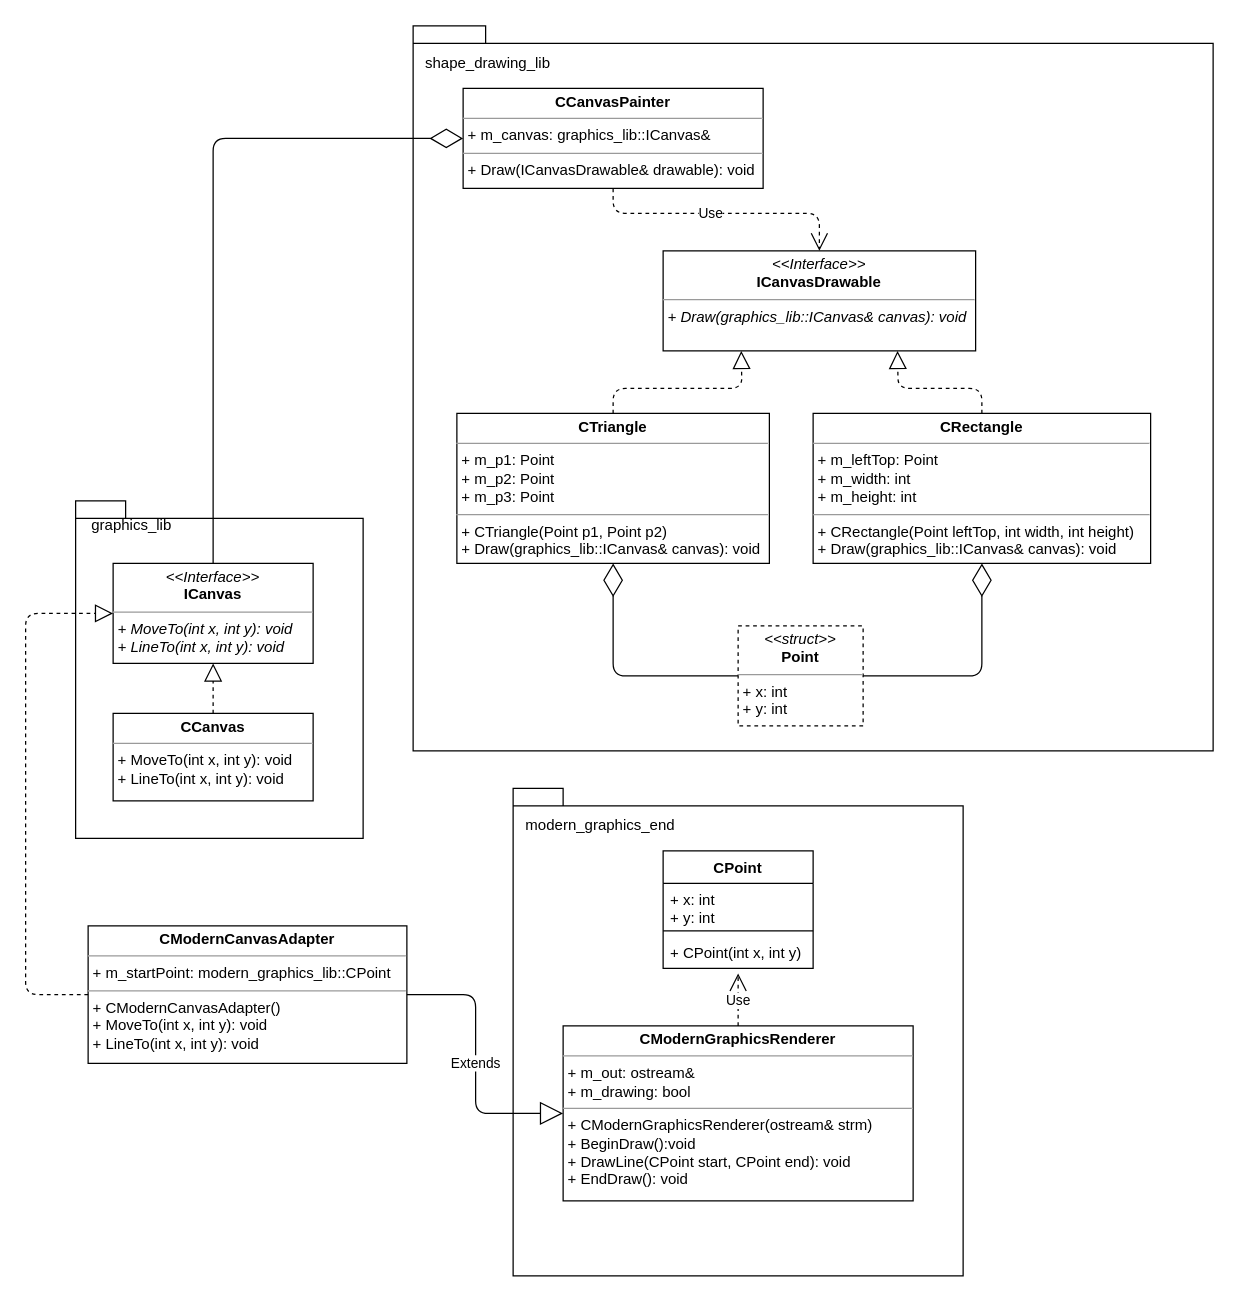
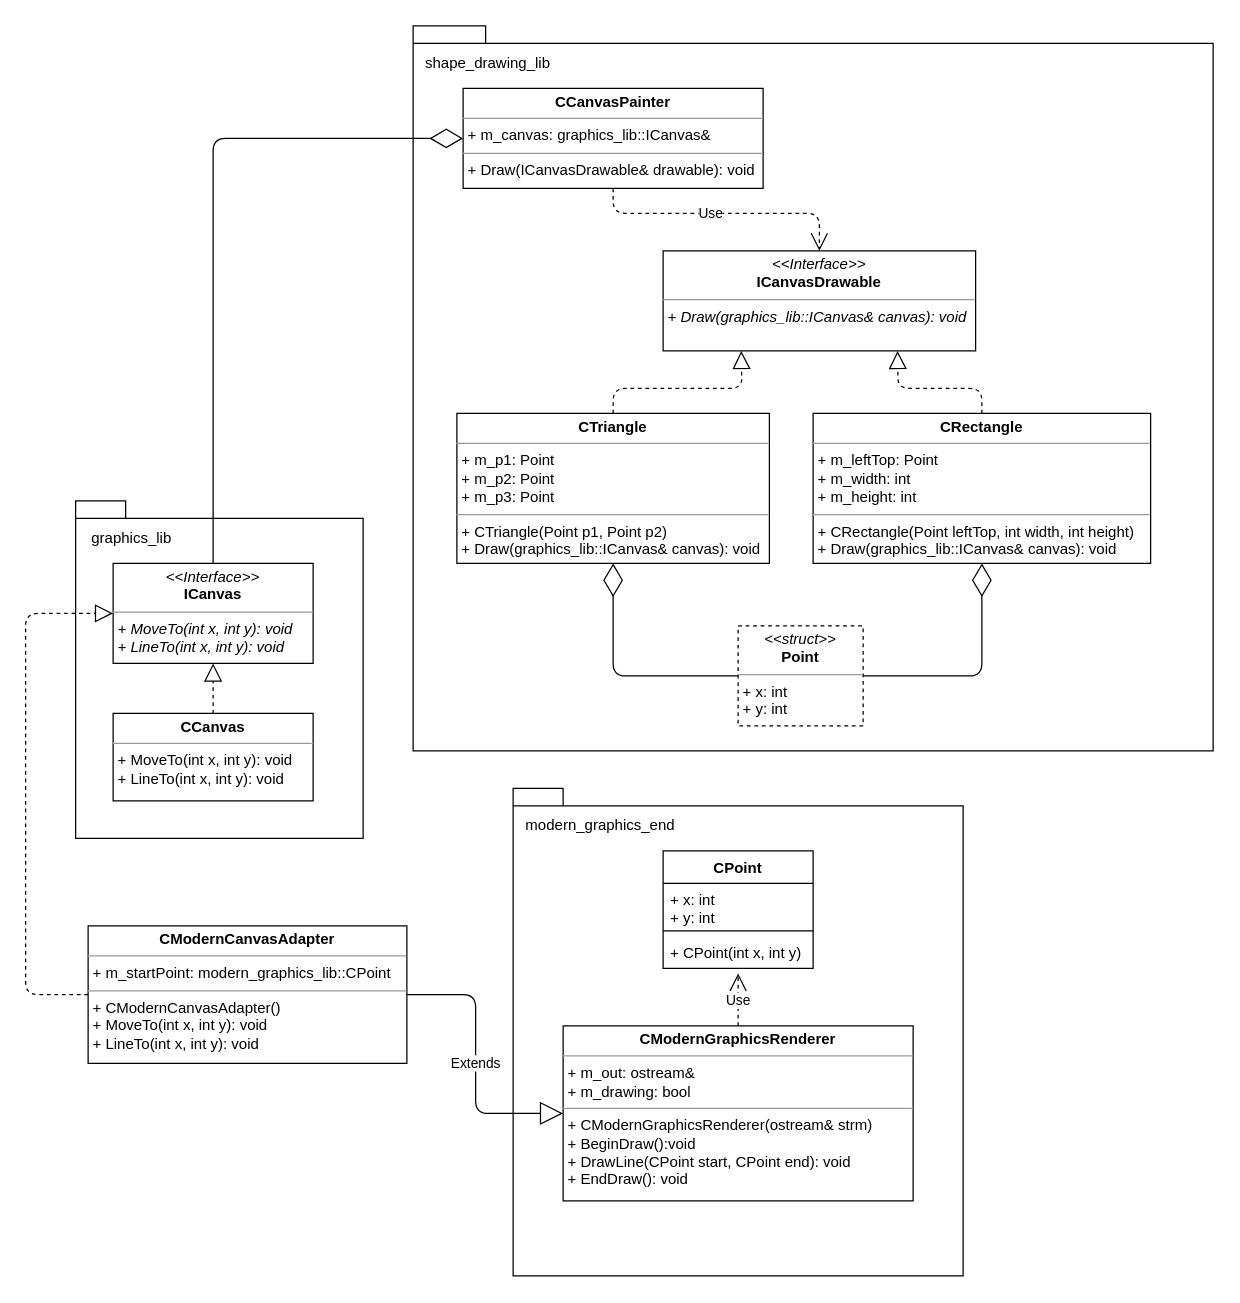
  <mxCell id="0" />
  <mxCell id="1" parent="0" />
  <mxCell id="2" value="&lt;p style=&quot;margin: 0px ; margin-top: 4px ; text-align: center&quot;&gt;&lt;i&gt;&amp;lt;&amp;lt;Interface&amp;gt;&amp;gt;&lt;/i&gt;&lt;br&gt;&lt;b&gt;ICanvas&lt;/b&gt;&lt;/p&gt;&lt;hr size=&quot;1&quot;&gt;&lt;p style=&quot;margin: 0px ; margin-left: 4px&quot;&gt;&lt;i&gt;+ MoveTo(int x, int y): void&lt;/i&gt;&lt;br&gt;&lt;i&gt;+ LineTo(int x, int y): void&lt;/i&gt;&lt;/p&gt;" style="verticalAlign=top;align=left;overflow=fill;fontSize=12;fontFamily=Helvetica;html=1;" vertex="1" parent="1"><mxGeometry x="90" y="450" width="160" height="80" as="geometry" /></mxCell>
  <mxCell id="3" value="&lt;p style=&quot;margin: 0px ; margin-top: 4px ; text-align: center&quot;&gt;&lt;b&gt;CCanvas&lt;/b&gt;&lt;/p&gt;&lt;hr size=&quot;1&quot;&gt;&lt;p style=&quot;margin: 0px ; margin-left: 4px&quot;&gt;&lt;span&gt;+ MoveTo(int x, int y): void&lt;/span&gt;&lt;/p&gt;&lt;p style=&quot;margin: 0px ; margin-left: 4px&quot;&gt;&lt;span&gt;+ LineTo(int x, int y): void&lt;/span&gt;&lt;/p&gt;" style="verticalAlign=top;align=left;overflow=fill;fontSize=12;fontFamily=Helvetica;html=1;" vertex="1" parent="1"><mxGeometry x="90" y="570" width="160" height="70" as="geometry" /></mxCell>
  <mxCell id="4" style="edgeStyle=orthogonalEdgeStyle;rounded=0;orthogonalLoop=1;jettySize=auto;html=1;exitX=0.5;exitY=1;exitDx=0;exitDy=0;" edge="1" parent="1" source="3" target="3"><mxGeometry relative="1" as="geometry" /></mxCell>
  <mxCell id="5" value="" style="endArrow=block;dashed=1;endFill=0;endSize=12;html=1;entryX=0.5;entryY=1;entryDx=0;entryDy=0;exitX=0.5;exitY=0;exitDx=0;exitDy=0;" edge="1" parent="1" source="3" target="2"><mxGeometry width="160" relative="1" as="geometry"><mxPoint x="90" y="680" as="sourcePoint" /><mxPoint x="250" y="680" as="targetPoint" /></mxGeometry></mxCell>
  <mxCell id="6" value="CPoint" style="swimlane;fontStyle=1;align=center;verticalAlign=top;childLayout=stackLayout;horizontal=1;startSize=26;horizontalStack=0;resizeParent=1;resizeParentMax=0;resizeLast=0;collapsible=1;marginBottom=0;" vertex="1" parent="1"><mxGeometry x="530" y="680" width="120" height="94" as="geometry" /></mxCell>
  <mxCell id="7" value="+ x: int&#10;+ y: int" style="text;strokeColor=none;fillColor=none;align=left;verticalAlign=top;spacingLeft=4;spacingRight=4;overflow=hidden;rotatable=0;points=[[0,0.5],[1,0.5]];portConstraint=eastwest;" vertex="1" parent="6"><mxGeometry y="26" width="120" height="34" as="geometry" /></mxCell>
  <mxCell id="8" value="" style="line;strokeWidth=1;fillColor=none;align=left;verticalAlign=middle;spacingTop=-1;spacingLeft=3;spacingRight=3;rotatable=0;labelPosition=right;points=[];portConstraint=eastwest;" vertex="1" parent="6"><mxGeometry y="60" width="120" height="8" as="geometry" /></mxCell>
  <mxCell id="9" value="+ CPoint(int x, int y)" style="text;strokeColor=none;fillColor=none;align=left;verticalAlign=top;spacingLeft=4;spacingRight=4;overflow=hidden;rotatable=0;points=[[0,0.5],[1,0.5]];portConstraint=eastwest;" vertex="1" parent="6"><mxGeometry y="68" width="120" height="26" as="geometry" /></mxCell>
  <mxCell id="10" value="&lt;p style=&quot;margin: 0px ; margin-top: 4px ; text-align: center&quot;&gt;&lt;b&gt;CModernGraphicsRenderer&lt;/b&gt;&lt;/p&gt;&lt;hr size=&quot;1&quot;&gt;&lt;p style=&quot;margin: 0px ; margin-left: 4px&quot;&gt;+ m_out: ostream&amp;amp;&lt;/p&gt;&lt;p style=&quot;margin: 0px ; margin-left: 4px&quot;&gt;+ m_drawing: bool&lt;/p&gt;&lt;hr size=&quot;1&quot;&gt;&lt;p style=&quot;margin: 0px ; margin-left: 4px&quot;&gt;+ CModernGraphicsRenderer(ostream&amp;amp; strm)&lt;/p&gt;&lt;p style=&quot;margin: 0px ; margin-left: 4px&quot;&gt;+ BeginDraw():void&lt;/p&gt;&lt;p style=&quot;margin: 0px ; margin-left: 4px&quot;&gt;+ DrawLine(CPoint start, CPoint end): void&lt;/p&gt;&lt;p style=&quot;margin: 0px ; margin-left: 4px&quot;&gt;+ EndDraw(): void&lt;/p&gt;" style="verticalAlign=top;align=left;overflow=fill;fontSize=12;fontFamily=Helvetica;html=1;" vertex="1" parent="1"><mxGeometry x="450" y="820" width="280" height="140" as="geometry" /></mxCell>
  <mxCell id="11" value="Use" style="endArrow=open;endSize=12;dashed=1;html=1;exitX=0.5;exitY=0;exitDx=0;exitDy=0;entryX=0.5;entryY=1.154;entryDx=0;entryDy=0;entryPerimeter=0;" edge="1" parent="1" source="10" target="9"><mxGeometry x="-0.048" width="160" relative="1" as="geometry"><mxPoint x="320" y="805" as="sourcePoint" /><mxPoint x="340" y="731" as="targetPoint" /><mxPoint as="offset" /></mxGeometry></mxCell>
  <mxCell id="12" value="&lt;p style=&quot;margin: 0px ; margin-top: 4px ; text-align: center&quot;&gt;&lt;b&gt;CCanvasPainter&lt;/b&gt;&lt;/p&gt;&lt;hr size=&quot;1&quot;&gt;&lt;p style=&quot;margin: 0px ; margin-left: 4px&quot;&gt;+ m_canvas: graphics_lib::ICanvas&amp;amp;&lt;/p&gt;&lt;hr size=&quot;1&quot;&gt;&lt;p style=&quot;margin: 0px ; margin-left: 4px&quot;&gt;+ Draw(ICanvasDrawable&amp;amp; drawable): void&lt;/p&gt;&lt;p style=&quot;margin: 0px ; margin-left: 4px&quot;&gt;&lt;br&gt;&lt;/p&gt;" style="verticalAlign=top;align=left;overflow=fill;fontSize=12;fontFamily=Helvetica;html=1;" vertex="1" parent="1"><mxGeometry x="370" y="70" width="240" height="80" as="geometry" /></mxCell>
  <mxCell id="13" value="&lt;p style=&quot;margin: 0px ; margin-top: 4px ; text-align: center&quot;&gt;&lt;i&gt;&amp;lt;&amp;lt;Interface&amp;gt;&amp;gt;&lt;/i&gt;&lt;br&gt;&lt;b&gt;ICanvasDrawable&lt;/b&gt;&lt;/p&gt;&lt;hr size=&quot;1&quot;&gt;&lt;p style=&quot;margin: 0px ; margin-left: 4px&quot;&gt;&lt;i&gt;+ Draw(graphics_lib::ICanvas&amp;amp; canvas): void&lt;/i&gt;&lt;/p&gt;" style="verticalAlign=top;align=left;overflow=fill;fontSize=12;fontFamily=Helvetica;html=1;" vertex="1" parent="1"><mxGeometry x="530" y="200" width="250" height="80" as="geometry" /></mxCell>
  <mxCell id="14" value="Use" style="endArrow=open;endSize=12;dashed=1;html=1;entryX=0.5;entryY=0;entryDx=0;entryDy=0;exitX=0.5;exitY=1;exitDx=0;exitDy=0;" edge="1" parent="1" source="12" target="13"><mxGeometry x="-0.091" width="160" relative="1" as="geometry"><mxPoint x="450" y="155" as="sourcePoint" /><mxPoint x="450" y="210" as="targetPoint" /><Array as="points"><mxPoint x="490" y="170" /><mxPoint x="655" y="170" /></Array><mxPoint as="offset" /></mxGeometry></mxCell>
  <mxCell id="15" value="&lt;p style=&quot;margin: 0px ; margin-top: 4px ; text-align: center&quot;&gt;&lt;b&gt;CTriangle&lt;/b&gt;&lt;/p&gt;&lt;hr size=&quot;1&quot;&gt;&lt;p style=&quot;margin: 0px ; margin-left: 4px&quot;&gt;+ m_p1: Point&lt;/p&gt;&lt;p style=&quot;margin: 0px ; margin-left: 4px&quot;&gt;+ m_p2: Point&lt;br&gt;&lt;/p&gt;&lt;p style=&quot;margin: 0px ; margin-left: 4px&quot;&gt;+ m_p3: Point&lt;br&gt;&lt;/p&gt;&lt;hr size=&quot;1&quot;&gt;&lt;p style=&quot;margin: 0px ; margin-left: 4px&quot;&gt;+ CTriangle(Point p1, Point p2)&lt;/p&gt;&lt;p style=&quot;margin: 0px ; margin-left: 4px&quot;&gt;+ Draw(graphics_lib::ICanvas&amp;amp; canvas): void&lt;/p&gt;" style="verticalAlign=top;align=left;overflow=fill;fontSize=12;fontFamily=Helvetica;html=1;" vertex="1" parent="1"><mxGeometry x="365" y="330" width="250" height="120" as="geometry" /></mxCell>
  <mxCell id="16" value="" style="endArrow=block;dashed=1;endFill=0;endSize=12;html=1;exitX=0.5;exitY=0;exitDx=0;exitDy=0;entryX=0.25;entryY=1;entryDx=0;entryDy=0;" edge="1" parent="1" source="15" target="13"><mxGeometry width="160" relative="1" as="geometry"><mxPoint x="90" y="890" as="sourcePoint" /><mxPoint x="250" y="890" as="targetPoint" /><Array as="points"><mxPoint x="490" y="310" /><mxPoint x="593" y="310" /></Array></mxGeometry></mxCell>
  <mxCell id="17" value="&lt;p style=&quot;margin: 0px ; margin-top: 4px ; text-align: center&quot;&gt;&lt;b&gt;CRectangle&lt;/b&gt;&lt;/p&gt;&lt;hr size=&quot;1&quot;&gt;&lt;p style=&quot;margin: 0px ; margin-left: 4px&quot;&gt;+ m_leftTop: Point&lt;/p&gt;&lt;p style=&quot;margin: 0px ; margin-left: 4px&quot;&gt;+ m_width: int&lt;/p&gt;&lt;p style=&quot;margin: 0px ; margin-left: 4px&quot;&gt;+ m_height: int&lt;/p&gt;&lt;hr size=&quot;1&quot;&gt;&lt;p style=&quot;margin: 0px ; margin-left: 4px&quot;&gt;+ CRectangle(Point leftTop, int width, int height&lt;span&gt;)&lt;/span&gt;&lt;/p&gt;&lt;p style=&quot;margin: 0px ; margin-left: 4px&quot;&gt;+ Draw(graphics_lib::ICanvas&amp;amp; canvas): void&lt;span&gt;&lt;br&gt;&lt;/span&gt;&lt;/p&gt;" style="verticalAlign=top;align=left;overflow=fill;fontSize=12;fontFamily=Helvetica;html=1;" vertex="1" parent="1"><mxGeometry x="650" y="330" width="270" height="120" as="geometry" /></mxCell>
  <mxCell id="18" value="" style="endArrow=block;dashed=1;endFill=0;endSize=12;html=1;entryX=0.75;entryY=1;entryDx=0;entryDy=0;exitX=0.5;exitY=0;exitDx=0;exitDy=0;" edge="1" parent="1" source="17" target="13"><mxGeometry width="160" relative="1" as="geometry"><mxPoint x="90" y="890" as="sourcePoint" /><mxPoint x="250" y="890" as="targetPoint" /><Array as="points"><mxPoint x="785" y="310" /><mxPoint x="718" y="310" /></Array></mxGeometry></mxCell>
  <mxCell id="19" value="&lt;p style=&quot;margin: 0px ; margin-top: 4px ; text-align: center&quot;&gt;&lt;i&gt;&amp;lt;&amp;lt;struct&amp;gt;&amp;gt;&lt;/i&gt;&lt;br&gt;&lt;b&gt;Point&lt;/b&gt;&lt;/p&gt;&lt;hr size=&quot;1&quot;&gt;&lt;p style=&quot;margin: 0px ; margin-left: 4px&quot;&gt;+ x: int&lt;br&gt;+ y: int&lt;/p&gt;&lt;p style=&quot;margin: 0px ; margin-left: 4px&quot;&gt;&lt;br&gt;&lt;/p&gt;" style="verticalAlign=top;align=left;overflow=fill;fontSize=12;fontFamily=Helvetica;html=1;dashed=1;" vertex="1" parent="1"><mxGeometry x="590" y="500" width="100" height="80" as="geometry" /></mxCell>
  <mxCell id="20" value="" style="shape=folder;fontStyle=1;spacingTop=10;tabWidth=40;tabHeight=14;tabPosition=left;html=1;fillColor=none;" vertex="1" parent="1"><mxGeometry x="60" y="400" width="230" height="270" as="geometry" /></mxCell>
- <mxCell id="21" value="graphics_lib" style="text;html=1;strokeColor=none;fillColor=none;align=center;verticalAlign=middle;whiteSpace=wrap;rounded=0;" vertex="1" parent="1"><mxGeometry x="70" y="410" width="70" height="20" as="geometry" /></mxCell>
+ <mxCell id="21" value="graphics_lib" style="text;html=1;strokeColor=none;fillColor=none;align=center;verticalAlign=middle;whiteSpace=wrap;rounded=0;" vertex="1" parent="1"><mxGeometry x="70" y="420" width="70" height="20" as="geometry" /></mxCell>
  <mxCell id="22" value="" style="shape=folder;fontStyle=1;spacingTop=10;tabWidth=40;tabHeight=14;tabPosition=left;html=1;fillColor=none;" vertex="1" parent="1"><mxGeometry x="330" y="20" width="640" height="580" as="geometry" /></mxCell>
  <mxCell id="23" value="shape_drawing_lib" style="text;html=1;strokeColor=none;fillColor=none;align=center;verticalAlign=middle;whiteSpace=wrap;rounded=0;" vertex="1" parent="1"><mxGeometry x="330" y="40" width="120" height="20" as="geometry" /></mxCell>
  <mxCell id="24" value="" style="shape=folder;fontStyle=1;spacingTop=10;tabWidth=40;tabHeight=14;tabPosition=left;html=1;fillColor=none;" vertex="1" parent="1"><mxGeometry x="410" y="630" width="360" height="390" as="geometry" /></mxCell>
  <mxCell id="25" value="modern_graphics_end" style="text;html=1;strokeColor=none;fillColor=none;align=center;verticalAlign=middle;whiteSpace=wrap;rounded=0;" vertex="1" parent="1"><mxGeometry x="420" y="650" width="120" height="20" as="geometry" /></mxCell>
  <mxCell id="26" value="&lt;p style=&quot;margin: 0px ; margin-top: 4px ; text-align: center&quot;&gt;&lt;b&gt;CModernCanvasAdapter&lt;/b&gt;&lt;/p&gt;&lt;hr size=&quot;1&quot;&gt;&lt;p style=&quot;margin: 0px ; margin-left: 4px&quot;&gt;+ m_startPoint: modern_graphics_lib::CPoint&lt;/p&gt;&lt;hr size=&quot;1&quot;&gt;&lt;p style=&quot;margin: 0px ; margin-left: 4px&quot;&gt;+ CModernCanvasAdapter()&lt;/p&gt;&lt;p style=&quot;margin: 0px ; margin-left: 4px&quot;&gt;+ MoveTo(int x, int y): void&lt;/p&gt;&lt;p style=&quot;margin: 0px ; margin-left: 4px&quot;&gt;+ LineTo(int x, int y): void&lt;/p&gt;" style="verticalAlign=top;align=left;overflow=fill;fontSize=12;fontFamily=Helvetica;html=1;fillColor=none;" vertex="1" parent="1"><mxGeometry x="70" y="740" width="255" height="110" as="geometry" /></mxCell>
  <mxCell id="27" value="" style="endArrow=diamondThin;endFill=0;endSize=24;html=1;entryX=0;entryY=0.5;entryDx=0;entryDy=0;exitX=0.5;exitY=0;exitDx=0;exitDy=0;" edge="1" parent="1" source="2" target="12"><mxGeometry width="160" relative="1" as="geometry"><mxPoint x="190" y="250" as="sourcePoint" /><mxPoint x="260" y="110" as="targetPoint" /><Array as="points"><mxPoint x="170" y="110" /></Array></mxGeometry></mxCell>
  <mxCell id="28" value="" style="endArrow=diamondThin;endFill=0;endSize=24;html=1;entryX=0.5;entryY=1;entryDx=0;entryDy=0;exitX=0;exitY=0.5;exitDx=0;exitDy=0;" edge="1" parent="1" source="19" target="15"><mxGeometry width="160" relative="1" as="geometry"><mxPoint x="50" y="1040" as="sourcePoint" /><mxPoint x="210" y="1040" as="targetPoint" /><Array as="points"><mxPoint x="490" y="540" /></Array></mxGeometry></mxCell>
  <mxCell id="29" value="" style="endArrow=diamondThin;endFill=0;endSize=24;html=1;entryX=0.5;entryY=1;entryDx=0;entryDy=0;exitX=1;exitY=0.5;exitDx=0;exitDy=0;" edge="1" parent="1" source="19" target="17"><mxGeometry width="160" relative="1" as="geometry"><mxPoint x="50" y="1040" as="sourcePoint" /><mxPoint x="210" y="1040" as="targetPoint" /><Array as="points"><mxPoint x="785" y="540" /></Array></mxGeometry></mxCell>
  <mxCell id="30" value="Extends" style="endArrow=block;endSize=16;endFill=0;html=1;entryX=0;entryY=0.5;entryDx=0;entryDy=0;exitX=1;exitY=0.5;exitDx=0;exitDy=0;" edge="1" parent="1" source="26" target="10"><mxGeometry width="160" relative="1" as="geometry"><mxPoint x="50" y="1040" as="sourcePoint" /><mxPoint x="340" y="900" as="targetPoint" /><Array as="points"><mxPoint x="380" y="795" /><mxPoint x="380" y="890" /></Array></mxGeometry></mxCell>
  <mxCell id="31" value="" style="endArrow=block;dashed=1;endFill=0;endSize=12;html=1;exitX=0;exitY=0.5;exitDx=0;exitDy=0;entryX=0;entryY=0.5;entryDx=0;entryDy=0;" edge="1" parent="1" source="26" target="2"><mxGeometry width="160" relative="1" as="geometry"><mxPoint x="60" y="1040" as="sourcePoint" /><mxPoint x="-21" y="760" as="targetPoint" /><Array as="points"><mxPoint x="20" y="795" /><mxPoint x="20" y="700" /><mxPoint x="20" y="490" /></Array></mxGeometry></mxCell>
